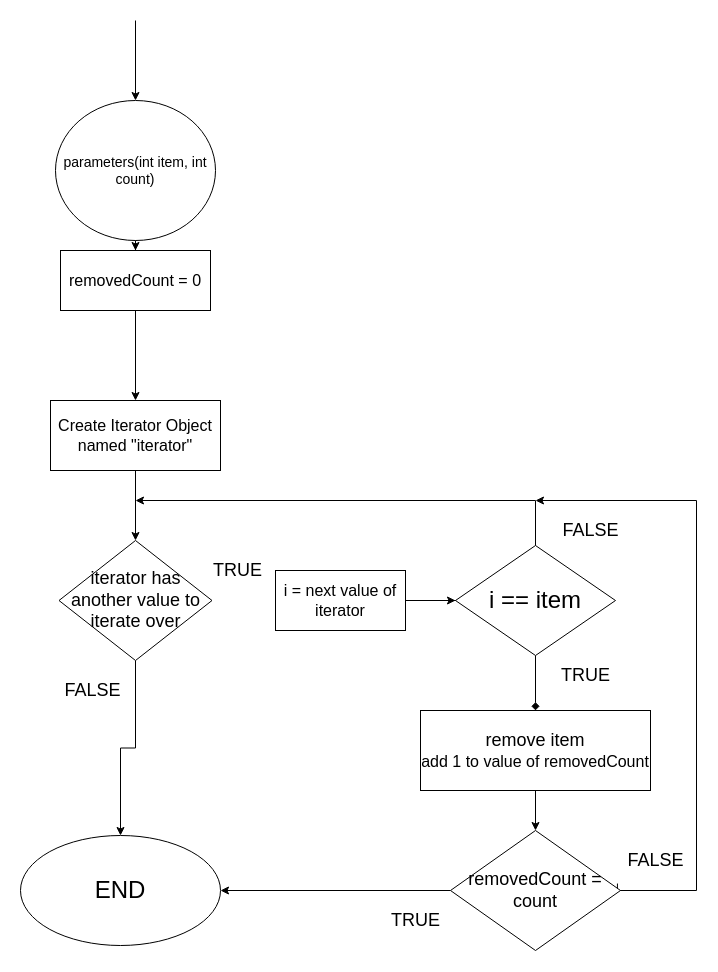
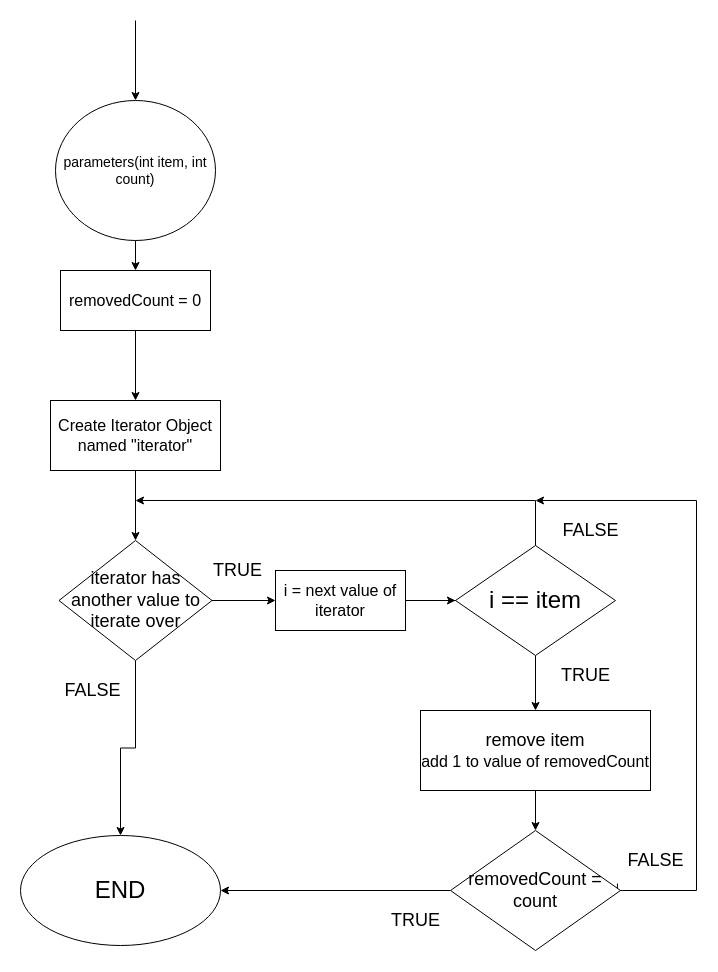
  <mxCell id="0" />
  <mxCell id="1" parent="0" />
  <mxCell id="2" value="" style="edgeStyle=orthogonalEdgeStyle;rounded=0;orthogonalLoop=1;jettySize=auto;html=1;" edge="1" parent="1" source="3" target="7"><mxGeometry relative="1" as="geometry" /></mxCell>
  <mxCell id="3" value="&lt;font style=&quot;font-size: 14px;&quot;&gt;parameters(int item, int count)&lt;/font&gt;" style="ellipse;whiteSpace=wrap;html=1;" vertex="1" parent="1"><mxGeometry x="55" y="100" width="160" height="140" as="geometry" /></mxCell>
  <mxCell id="4" value="" style="endArrow=classic;html=1;rounded=0;entryX=0.5;entryY=0;entryDx=0;entryDy=0;" edge="1" parent="1" target="3"><mxGeometry width="50" height="50" relative="1" as="geometry"><mxPoint x="135" y="20" as="sourcePoint" /><mxPoint x="395" y="350" as="targetPoint" /></mxGeometry></mxCell>
  <mxCell id="5" value="&lt;font style=&quot;font-size: 18px;&quot;&gt;TRUE&lt;/font&gt;" style="text;html=1;align=center;verticalAlign=middle;resizable=0;points=[];autosize=1;strokeColor=none;fillColor=none;" vertex="1" parent="1"><mxGeometry x="380" y="900" width="70" height="40" as="geometry" /></mxCell>
  <mxCell id="6" value="" style="edgeStyle=orthogonalEdgeStyle;rounded=0;orthogonalLoop=1;jettySize=auto;html=1;" edge="1" parent="1" source="7" target="9"><mxGeometry relative="1" as="geometry" /></mxCell>
- <mxCell id="7" value="&lt;font style=&quot;font-size: 16px;&quot;&gt;removedCount = 0&lt;/font&gt;" style="whiteSpace=wrap;html=1;" vertex="1" parent="1"><mxGeometry x="60" y="250" width="150" height="60" as="geometry" /></mxCell>
+ <mxCell id="7" value="&lt;font style=&quot;font-size: 16px;&quot;&gt;removedCount = 0&lt;/font&gt;" style="whiteSpace=wrap;html=1;" vertex="1" parent="1"><mxGeometry x="60" y="270" width="150" height="60" as="geometry" /></mxCell>
  <mxCell id="8" value="" style="edgeStyle=orthogonalEdgeStyle;rounded=0;orthogonalLoop=1;jettySize=auto;html=1;" edge="1" parent="1" source="9" target="12"><mxGeometry relative="1" as="geometry" /></mxCell>
  <mxCell id="9" value="&lt;font size=&quot;3&quot;&gt;Create Iterator Object named &quot;iterator&quot;&lt;br&gt;&lt;/font&gt;" style="rounded=0;whiteSpace=wrap;html=1;" vertex="1" parent="1"><mxGeometry x="50" y="400" width="170" height="70" as="geometry" /></mxCell>
+ <mxCell id="10" value="" style="edgeStyle=orthogonalEdgeStyle;rounded=0;orthogonalLoop=1;jettySize=auto;html=1;" edge="1" parent="1" source="12" target="15"><mxGeometry relative="1" as="geometry" /></mxCell>
  <mxCell id="11" style="edgeStyle=orthogonalEdgeStyle;rounded=0;orthogonalLoop=1;jettySize=auto;html=1;entryX=0.5;entryY=0;entryDx=0;entryDy=0;" edge="1" parent="1" source="12" target="23"><mxGeometry relative="1" as="geometry" /></mxCell>
  <mxCell id="12" value="&lt;font style=&quot;font-size: 18px;&quot;&gt;iterator has another value to iterate over&lt;/font&gt;" style="rhombus;whiteSpace=wrap;html=1;" vertex="1" parent="1"><mxGeometry x="58.5" y="540" width="153" height="120" as="geometry" /></mxCell>
  <mxCell id="13" value="" style="edgeStyle=orthogonalEdgeStyle;rounded=0;orthogonalLoop=1;jettySize=auto;html=1;" edge="1" parent="1" source="15" target="17"><mxGeometry relative="1" as="geometry" /></mxCell>
  <mxCell id="14" style="edgeStyle=orthogonalEdgeStyle;rounded=0;orthogonalLoop=1;jettySize=auto;html=1;" edge="1" parent="1" source="15"><mxGeometry relative="1" as="geometry"><mxPoint x="135" y="500" as="targetPoint" /><Array as="points"><mxPoint x="535" y="600" /><mxPoint x="535" y="500" /></Array></mxGeometry></mxCell>
  <mxCell id="15" value="&lt;font size=&quot;3&quot;&gt;i = next value of iterator &lt;br&gt;&lt;/font&gt;" style="rounded=0;whiteSpace=wrap;html=1;" vertex="1" parent="1"><mxGeometry x="275" y="570" width="130" height="60" as="geometry" /></mxCell>
- <mxCell id="16" value="" style="edgeStyle=orthogonalEdgeStyle;rounded=0;orthogonalLoop=1;jettySize=auto;html=1;endArrow=diamond;" edge="1" parent="1" source="17" target="19"><mxGeometry relative="1" as="geometry" /></mxCell>
+ <mxCell id="16" value="" style="edgeStyle=orthogonalEdgeStyle;rounded=0;orthogonalLoop=1;jettySize=auto;html=1;" edge="1" parent="1" source="17" target="19"><mxGeometry relative="1" as="geometry" /></mxCell>
  <mxCell id="17" value="&lt;font style=&quot;font-size: 24px;&quot;&gt;i == item&lt;/font&gt;" style="rhombus;whiteSpace=wrap;html=1;" vertex="1" parent="1"><mxGeometry x="455" y="545" width="160" height="110" as="geometry" /></mxCell>
  <mxCell id="18" value="" style="edgeStyle=orthogonalEdgeStyle;rounded=0;orthogonalLoop=1;jettySize=auto;html=1;" edge="1" parent="1" source="19" target="22"><mxGeometry relative="1" as="geometry" /></mxCell>
  <mxCell id="19" value="&lt;div&gt;&lt;font style=&quot;font-size: 18px;&quot;&gt;remove item&lt;/font&gt;&lt;/div&gt;&lt;div&gt;&lt;font size=&quot;3&quot;&gt;add 1 to value of removedCount&lt;font&gt;&lt;br&gt;&lt;/font&gt;&lt;/font&gt;&lt;/div&gt;" style="rounded=0;whiteSpace=wrap;html=1;" vertex="1" parent="1"><mxGeometry x="420" y="710" width="230" height="80" as="geometry" /></mxCell>
  <mxCell id="20" style="edgeStyle=orthogonalEdgeStyle;rounded=0;orthogonalLoop=1;jettySize=auto;html=1;exitX=0.982;exitY=0.442;exitDx=0;exitDy=0;exitPerimeter=0;" edge="1" parent="1" source="22"><mxGeometry relative="1" as="geometry"><mxPoint x="535" y="500" as="targetPoint" /><mxPoint x="1010" y="840" as="sourcePoint" /><Array as="points"><mxPoint x="617" y="890" /><mxPoint x="696" y="890" /></Array></mxGeometry></mxCell>
  <mxCell id="21" style="edgeStyle=orthogonalEdgeStyle;rounded=0;orthogonalLoop=1;jettySize=auto;html=1;entryX=1;entryY=0.5;entryDx=0;entryDy=0;" edge="1" parent="1" source="22" target="23"><mxGeometry relative="1" as="geometry" /></mxCell>
  <mxCell id="22" value="&lt;font style=&quot;font-size: 18px;&quot;&gt;removedCount = count &lt;/font&gt;" style="rhombus;whiteSpace=wrap;html=1;" vertex="1" parent="1"><mxGeometry x="450" y="830" width="170" height="120" as="geometry" /></mxCell>
  <mxCell id="23" value="&lt;font style=&quot;font-size: 24px;&quot;&gt;END&lt;/font&gt;" style="ellipse;whiteSpace=wrap;html=1;" vertex="1" parent="1"><mxGeometry x="20" y="835" width="200" height="110" as="geometry" /></mxCell>
  <mxCell id="24" value="&lt;font style=&quot;font-size: 18px;&quot;&gt;FALSE&lt;/font&gt;" style="text;html=1;align=center;verticalAlign=middle;resizable=0;points=[];autosize=1;strokeColor=none;fillColor=none;" vertex="1" parent="1"><mxGeometry x="52" y="670" width="80" height="40" as="geometry" /></mxCell>
  <mxCell id="25" value="&lt;font style=&quot;font-size: 18px;&quot;&gt;FALSE&lt;/font&gt;" style="text;html=1;align=center;verticalAlign=middle;resizable=0;points=[];autosize=1;strokeColor=none;fillColor=none;" vertex="1" parent="1"><mxGeometry x="615" y="840" width="80" height="40" as="geometry" /></mxCell>
  <mxCell id="26" value="&lt;font style=&quot;font-size: 18px;&quot;&gt;TRUE&lt;/font&gt;" style="text;html=1;align=center;verticalAlign=middle;resizable=0;points=[];autosize=1;strokeColor=none;fillColor=none;" vertex="1" parent="1"><mxGeometry x="550" y="655" width="70" height="40" as="geometry" /></mxCell>
  <mxCell id="27" value="&lt;font style=&quot;font-size: 18px;&quot;&gt;TRUE&lt;/font&gt;" style="text;html=1;align=center;verticalAlign=middle;resizable=0;points=[];autosize=1;strokeColor=none;fillColor=none;" vertex="1" parent="1"><mxGeometry x="202" y="550" width="70" height="40" as="geometry" /></mxCell>
  <mxCell id="28" value="&lt;font style=&quot;font-size: 18px;&quot;&gt;FALSE&lt;/font&gt;" style="text;html=1;align=center;verticalAlign=middle;resizable=0;points=[];autosize=1;strokeColor=none;fillColor=none;" vertex="1" parent="1"><mxGeometry x="550" y="510" width="80" height="40" as="geometry" /></mxCell>
